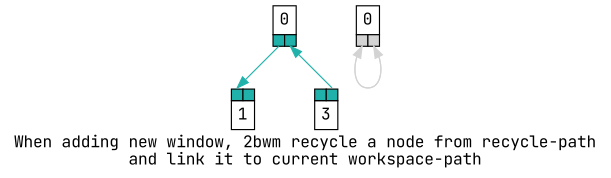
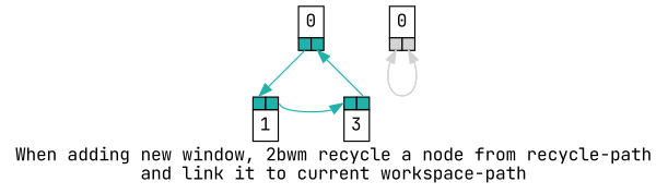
  digraph {
    label="When adding new window, 2bwm recycle a node from recycle-path\nand link it to current workspace-path"
    splines=polyline
    fontname="JetBrains Mono"
    node [margin=0 shape=none fontname="JetBrains Mono"]
    edge [arrowhead=normal color=lightseagreen headport=1 tailport=2 weight=10 fontname="JetBrains Mono"]
    n1 [label=<     <table border="0" cellborder="1" cellspacing="0" cellpadding="4">         <tr>             <td colspan="2">0</td>         </tr>         <tr>             <td port="1" bgcolor="lightseagreen"></td>             <td port="2" bgcolor="lightseagreen"></td>         </tr>     </table>>]
    n2 [label=<     <table border="0" cellborder="1" cellspacing="0" cellpadding="4">         <tr>             <td colspan="2">0</td>         </tr>         <tr>             <td port="1" bgcolor="lightgrey"></td>             <td port="2" bgcolor="lightgrey"></td>         </tr>     </table>>]
    n3 [label=<     <table border="0" cellborder="1" cellspacing="0" cellpadding="4">         <tr>             <td port="1" bgcolor="lightseagreen"></td>             <td port="2" bgcolor="lightseagreen"></td>         </tr>         <tr>             <td colspan="2">1</td>         </tr>     </table>>]
    n4 [label=<     <table border="0" cellborder="1" cellspacing="0" cellpadding="4">         <tr>             <td port="1" bgcolor="lightseagreen"></td>             <td port="2" bgcolor="lightseagreen"></td>         </tr>         <tr>             <td colspan="2">3</td>         </tr>     </table>>]
    subgraph sub_1 {
      rank=same
      n1
      n2
    }
    subgraph sub_2 {
      rank=same
      n3
      n4
    }
    n1 -> n3 [tailport=1]
    n2 -> n2 [color=lightgrey headport="2:s" tailport="1:s"]
    n2 -> n2 [color=lightgrey headport="1:s" tailport="2:s"]
+   n3 -> n4
    n4 -> n1 [headport=2]
  }
